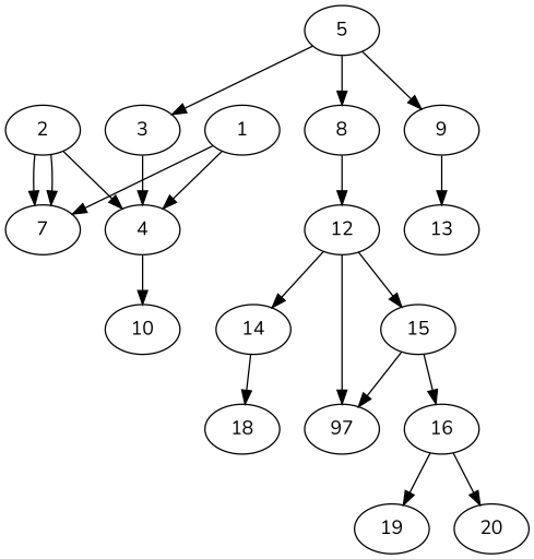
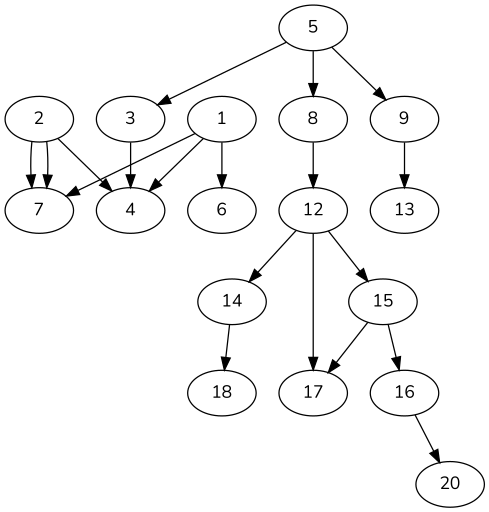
  digraph {
    fontname=Nunito
    node [alpha=0.18 fontname=Nunito]
    edge [fontname=Nunito]
    1 [expect_size=51385344]
    4 [alpha=0.19 expect_size=13747200]
+   6 [alpha=0.20 expect_size=50622464]
    7 [expect_size=51416064]
-   10 [alpha=0.04 expect_size=15860736]
    8 [alpha=0.11 expect_size=15815680]
    12 [alpha=0.07 expect_size=51119104]
    9 [alpha=0.11 expect_size=51021824]
    13 [alpha=0.14 expect_size=9111552]
    2 [alpha=0.02 expect_size=46471168]
    3 [alpha=0.01 expect_size=36566016]
    5 [expect_size=38859776]
    14 [alpha=0.04 expect_size=11729920]
    15 [alpha=0.14 expect_size=9395200]
-   17 [alpha=0.13 expect_size=50273280 label=97]
+   17 [alpha=0.13 expect_size=50273280]
    18 [alpha=0.12 expect_size=45975552]
    16 [alpha=0.12 expect_size=50992128]
-   19 [alpha=0.08 expect_size=25084928]
    20 [alpha=0.10 expect_size=50839552]
    1 -> 4
+   1 -> 6
    1 -> 7
-   4 -> 10
    8 -> 12
    12 -> 14
    12 -> 15
    12 -> 17
    9 -> 13
    2 -> 4
    2 -> 7
    2 -> 7
    3 -> 4
    5 -> 8
    5 -> 9
    5 -> 3
    14 -> 18
    15 -> 17
    15 -> 16
-   16 -> 19
    16 -> 20
  }
